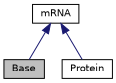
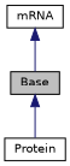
  digraph {
    node [color=black fillcolor=white fontname=Helvetica fontsize=10 shape=record style=filled]
    edge [color=midnightblue dir=back fontname=Helvetica fontsize=10 labelfontname=Helvetica labelfontsize=10 style=solid]
    n1 [fillcolor=grey75 fontcolor=black height=0.2 label=Base width=0.4]
    n2 [height=0.2 label=Protein width=0.4]
    n3 [height=0.2 label=mRNA width=0.4]
-   n3 -> n2
+   n1 -> n2
    n3 -> n1
  }
